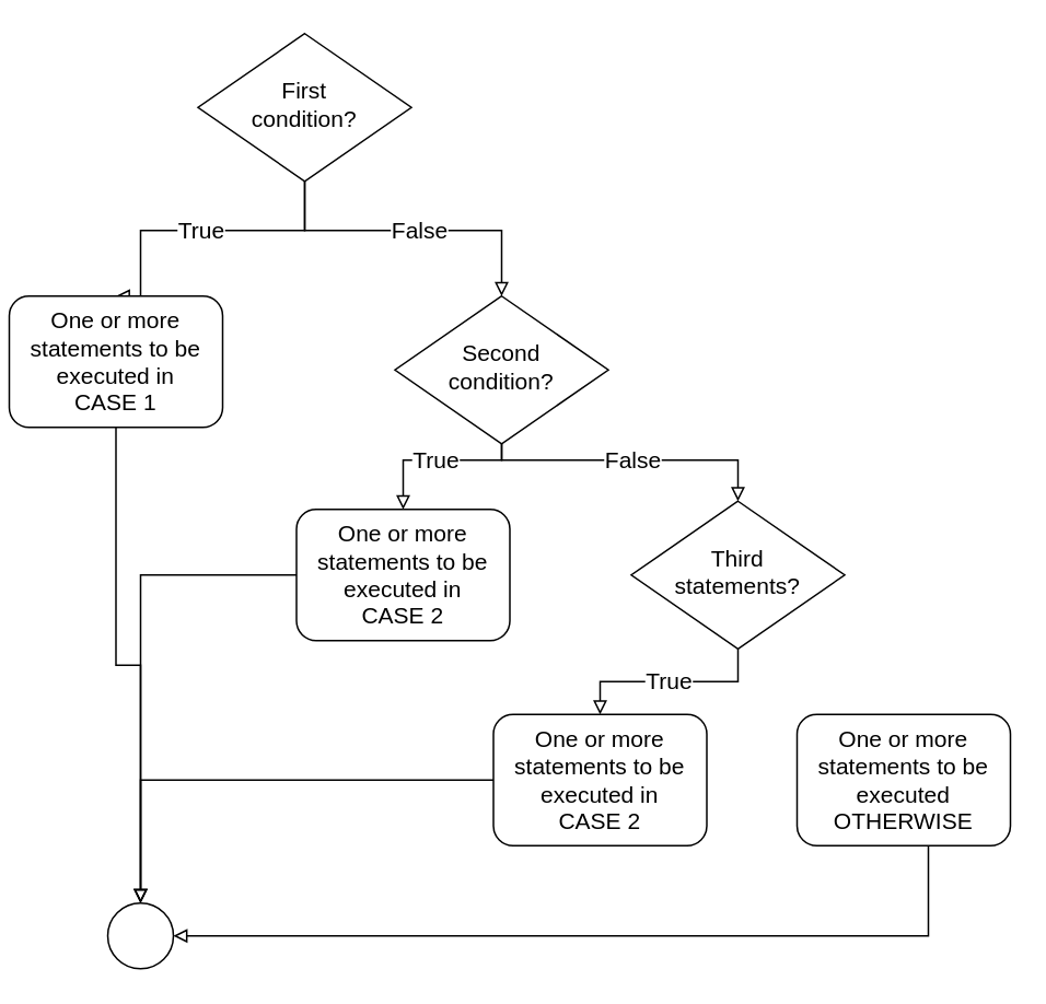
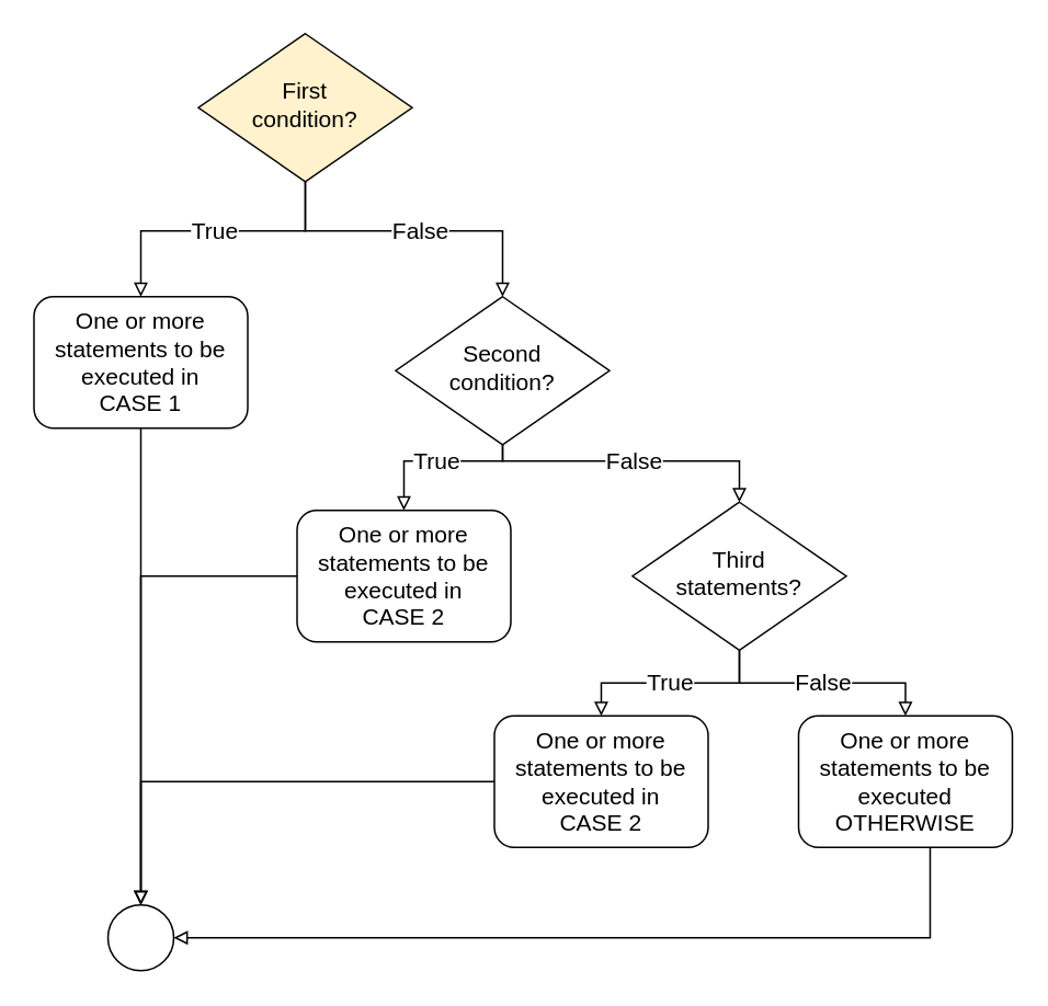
  <mxCell id="0" />
  <mxCell id="1" parent="0" />
  <mxCell id="2" value="True" style="edgeStyle=orthogonalEdgeStyle;rounded=0;orthogonalLoop=1;jettySize=auto;html=1;entryX=0.5;entryY=0;entryDx=0;entryDy=0;endArrow=block;endFill=0;exitX=0.5;exitY=1;exitDx=0;exitDy=0;fontSize=14;" edge="1" parent="1" source="4" target="8"><mxGeometry relative="1" as="geometry"><Array as="points"><mxPoint x="185" y="140" /><mxPoint x="85" y="140" /></Array><mxPoint as="offset" /></mxGeometry></mxCell>
  <mxCell id="3" value="False" style="edgeStyle=orthogonalEdgeStyle;rounded=0;orthogonalLoop=1;jettySize=auto;html=1;entryX=0.5;entryY=0;entryDx=0;entryDy=0;endArrow=block;endFill=0;fontSize=14;" edge="1" parent="1" source="4" target="14"><mxGeometry x="0.056" relative="1" as="geometry"><Array as="points"><mxPoint x="185" y="140" /><mxPoint x="305" y="140" /></Array><mxPoint as="offset" /></mxGeometry></mxCell>
- <mxCell id="4" value="First&lt;br&gt;condition?" style="rhombus;whiteSpace=wrap;html=1;shadow=0;fontFamily=Helvetica;fontSize=14;align=center;strokeWidth=1;spacing=6;spacingTop=-4;fontStyle=0" parent="1" vertex="1"><mxGeometry x="120" y="20" width="130" height="90" as="geometry" /></mxCell>
+ <mxCell id="4" value="First&lt;br&gt;condition?" style="rhombus;whiteSpace=wrap;html=1;shadow=0;fontFamily=Helvetica;fontSize=14;align=center;strokeWidth=1;spacing=6;spacingTop=-4;fontStyle=0;fillColor=#fff2cc;" parent="1" vertex="1"><mxGeometry x="120" y="20" width="130" height="90" as="geometry" /></mxCell>
  <mxCell id="5" style="edgeStyle=orthogonalEdgeStyle;rounded=0;orthogonalLoop=1;jettySize=auto;html=1;entryX=0.5;entryY=0;entryDx=0;entryDy=0;endArrow=block;endFill=0;fontSize=14;" edge="1" parent="1" source="6" target="11"><mxGeometry relative="1" as="geometry" /></mxCell>
  <mxCell id="6" value="One or more statements to be executed in&lt;br&gt;CASE 2" style="rounded=1;whiteSpace=wrap;html=1;fontSize=14;glass=0;strokeWidth=1;shadow=0;fontStyle=0" parent="1" vertex="1"><mxGeometry x="180" y="310" width="130" height="80" as="geometry" /></mxCell>
  <mxCell id="7" style="edgeStyle=orthogonalEdgeStyle;rounded=0;orthogonalLoop=1;jettySize=auto;html=1;entryX=0.5;entryY=0;entryDx=0;entryDy=0;endArrow=block;endFill=0;fontSize=14;" edge="1" parent="1" source="8" target="11"><mxGeometry relative="1" as="geometry" /></mxCell>
- <mxCell id="8" value="One or more statements to be executed in&lt;br&gt;CASE 1" style="rounded=1;whiteSpace=wrap;html=1;fontSize=14;glass=0;strokeWidth=1;shadow=0;fontStyle=0" parent="1" vertex="1"><mxGeometry x="5" y="180" width="130" height="80" as="geometry" /></mxCell>
+ <mxCell id="8" value="One or more statements to be executed in&lt;br&gt;CASE 1" style="rounded=1;whiteSpace=wrap;html=1;fontSize=14;glass=0;strokeWidth=1;shadow=0;fontStyle=0" parent="1" vertex="1"><mxGeometry x="20" y="180" width="130" height="80" as="geometry" /></mxCell>
  <mxCell id="9" style="edgeStyle=orthogonalEdgeStyle;rounded=0;orthogonalLoop=1;jettySize=auto;html=1;entryX=1;entryY=0.5;entryDx=0;entryDy=0;endArrow=block;endFill=0;fontSize=14;" edge="1" parent="1" source="10" target="11"><mxGeometry relative="1" as="geometry"><Array as="points"><mxPoint x="565" y="570" /></Array></mxGeometry></mxCell>
  <mxCell id="10" value="One or more statements to be executed&lt;br&gt;OTHERWISE" style="rounded=1;whiteSpace=wrap;html=1;fontSize=14;glass=0;strokeWidth=1;shadow=0;fontStyle=0" vertex="1" parent="1"><mxGeometry x="485" y="435" width="130" height="80" as="geometry" /></mxCell>
  <mxCell id="11" value="" style="ellipse;whiteSpace=wrap;html=1;aspect=fixed;fontSize=14;" vertex="1" parent="1"><mxGeometry x="65" y="550" width="40" height="40" as="geometry" /></mxCell>
  <mxCell id="12" value="True" style="edgeStyle=orthogonalEdgeStyle;rounded=0;orthogonalLoop=1;jettySize=auto;html=1;entryX=0.5;entryY=0;entryDx=0;entryDy=0;endArrow=block;endFill=0;fontSize=14;" edge="1" parent="1" source="14" target="6"><mxGeometry relative="1" as="geometry"><Array as="points"><mxPoint x="305" y="280" /><mxPoint x="245" y="280" /></Array></mxGeometry></mxCell>
  <mxCell id="13" value="False" style="edgeStyle=orthogonalEdgeStyle;rounded=0;orthogonalLoop=1;jettySize=auto;html=1;entryX=0.5;entryY=0;entryDx=0;entryDy=0;endArrow=block;endFill=0;fontSize=14;" edge="1" parent="1" source="14" target="17"><mxGeometry relative="1" as="geometry"><Array as="points"><mxPoint x="305" y="280" /><mxPoint x="449" y="280" /></Array></mxGeometry></mxCell>
  <mxCell id="14" value="Second&lt;br&gt;condition?" style="rhombus;whiteSpace=wrap;html=1;shadow=0;fontFamily=Helvetica;fontSize=14;align=center;strokeWidth=1;spacing=6;spacingTop=-4;fontStyle=0" vertex="1" parent="1"><mxGeometry x="240" y="180" width="130" height="90" as="geometry" /></mxCell>
  <mxCell id="15" value="True" style="edgeStyle=orthogonalEdgeStyle;rounded=0;orthogonalLoop=1;jettySize=auto;html=1;entryX=0.5;entryY=0;entryDx=0;entryDy=0;endArrow=block;endFill=0;fontSize=14;" edge="1" parent="1" source="17" target="19"><mxGeometry relative="1" as="geometry" /></mxCell>
+ <mxCell id="16" value="False" style="edgeStyle=orthogonalEdgeStyle;rounded=0;orthogonalLoop=1;jettySize=auto;html=1;entryX=0.5;entryY=0;entryDx=0;entryDy=0;endArrow=block;endFill=0;fontSize=14;" edge="1" parent="1" source="17" target="10"><mxGeometry relative="1" as="geometry" /></mxCell>
  <mxCell id="17" value="Third&lt;br&gt;statements?" style="rhombus;whiteSpace=wrap;html=1;shadow=0;fontFamily=Helvetica;fontSize=14;align=center;strokeWidth=1;spacing=6;spacingTop=-4;fontStyle=0" vertex="1" parent="1"><mxGeometry x="384" y="305" width="130" height="90" as="geometry" /></mxCell>
  <mxCell id="18" style="edgeStyle=orthogonalEdgeStyle;rounded=0;orthogonalLoop=1;jettySize=auto;html=1;entryX=0.5;entryY=0;entryDx=0;entryDy=0;endArrow=block;endFill=0;fontSize=14;" edge="1" parent="1" source="19" target="11"><mxGeometry relative="1" as="geometry" /></mxCell>
  <mxCell id="19" value="One or more statements to be executed in&lt;br&gt;CASE 2" style="rounded=1;whiteSpace=wrap;html=1;fontSize=14;glass=0;strokeWidth=1;shadow=0;fontStyle=0" vertex="1" parent="1"><mxGeometry x="300" y="435" width="130" height="80" as="geometry" /></mxCell>
